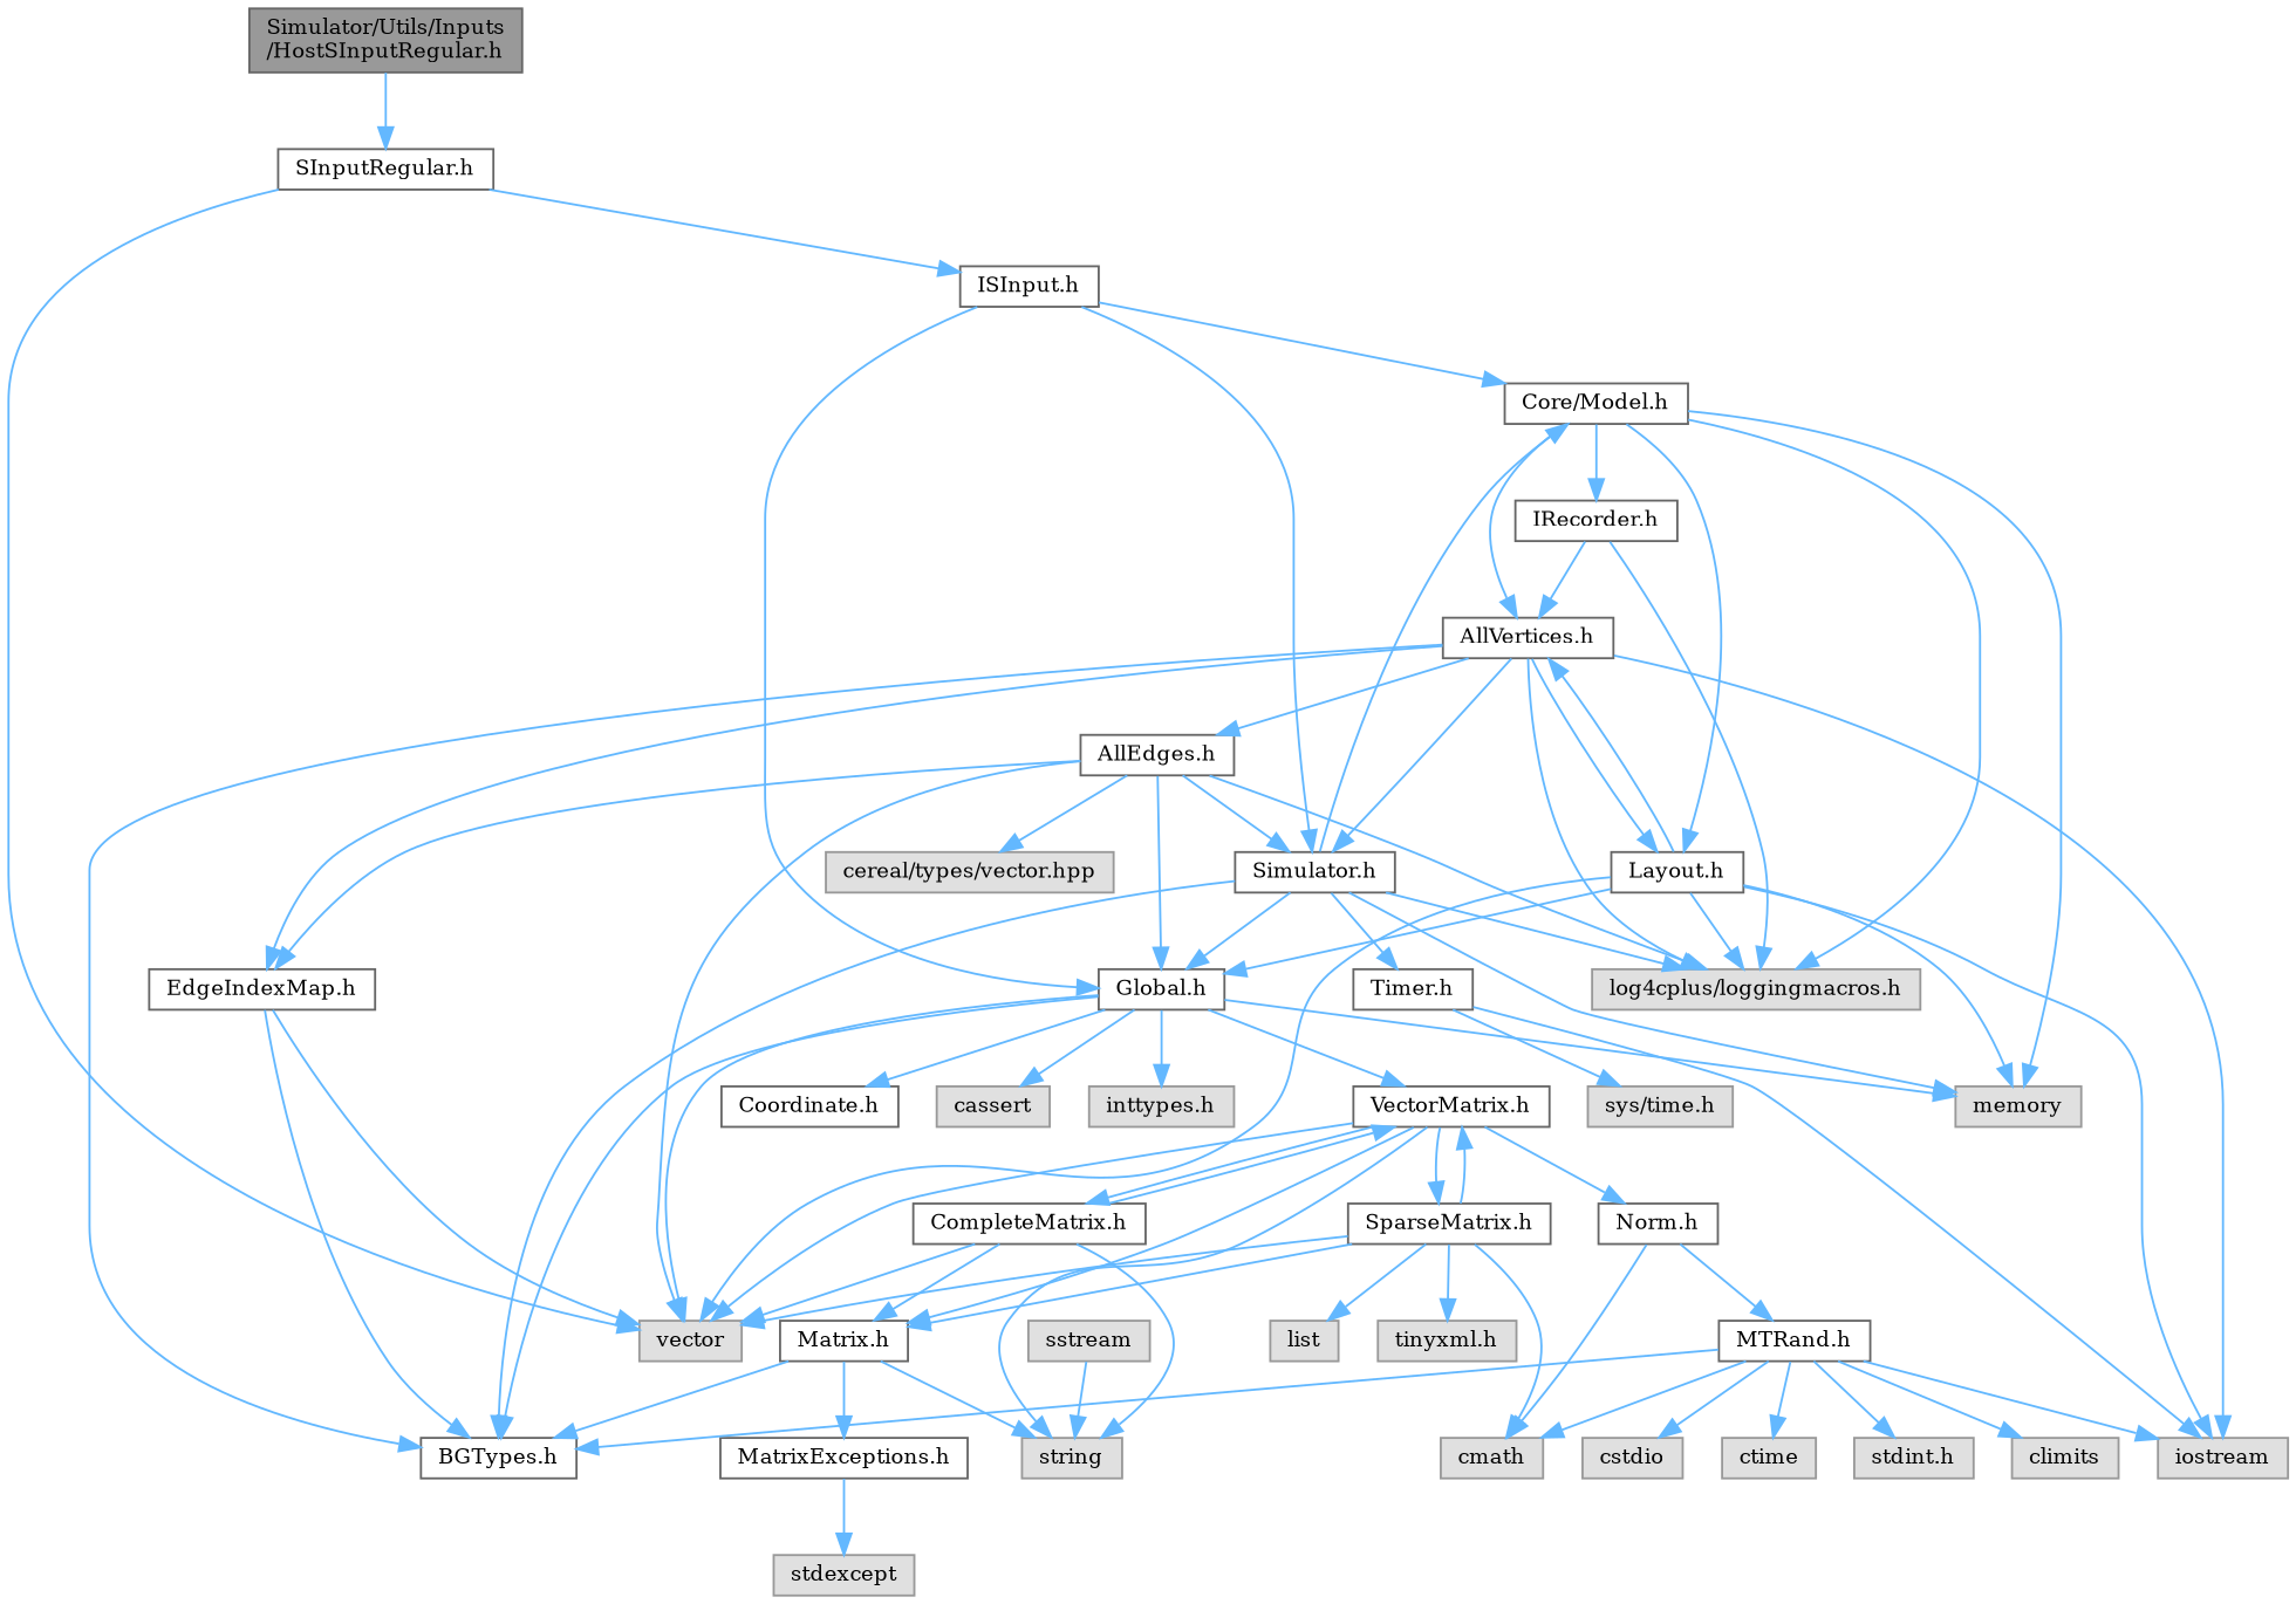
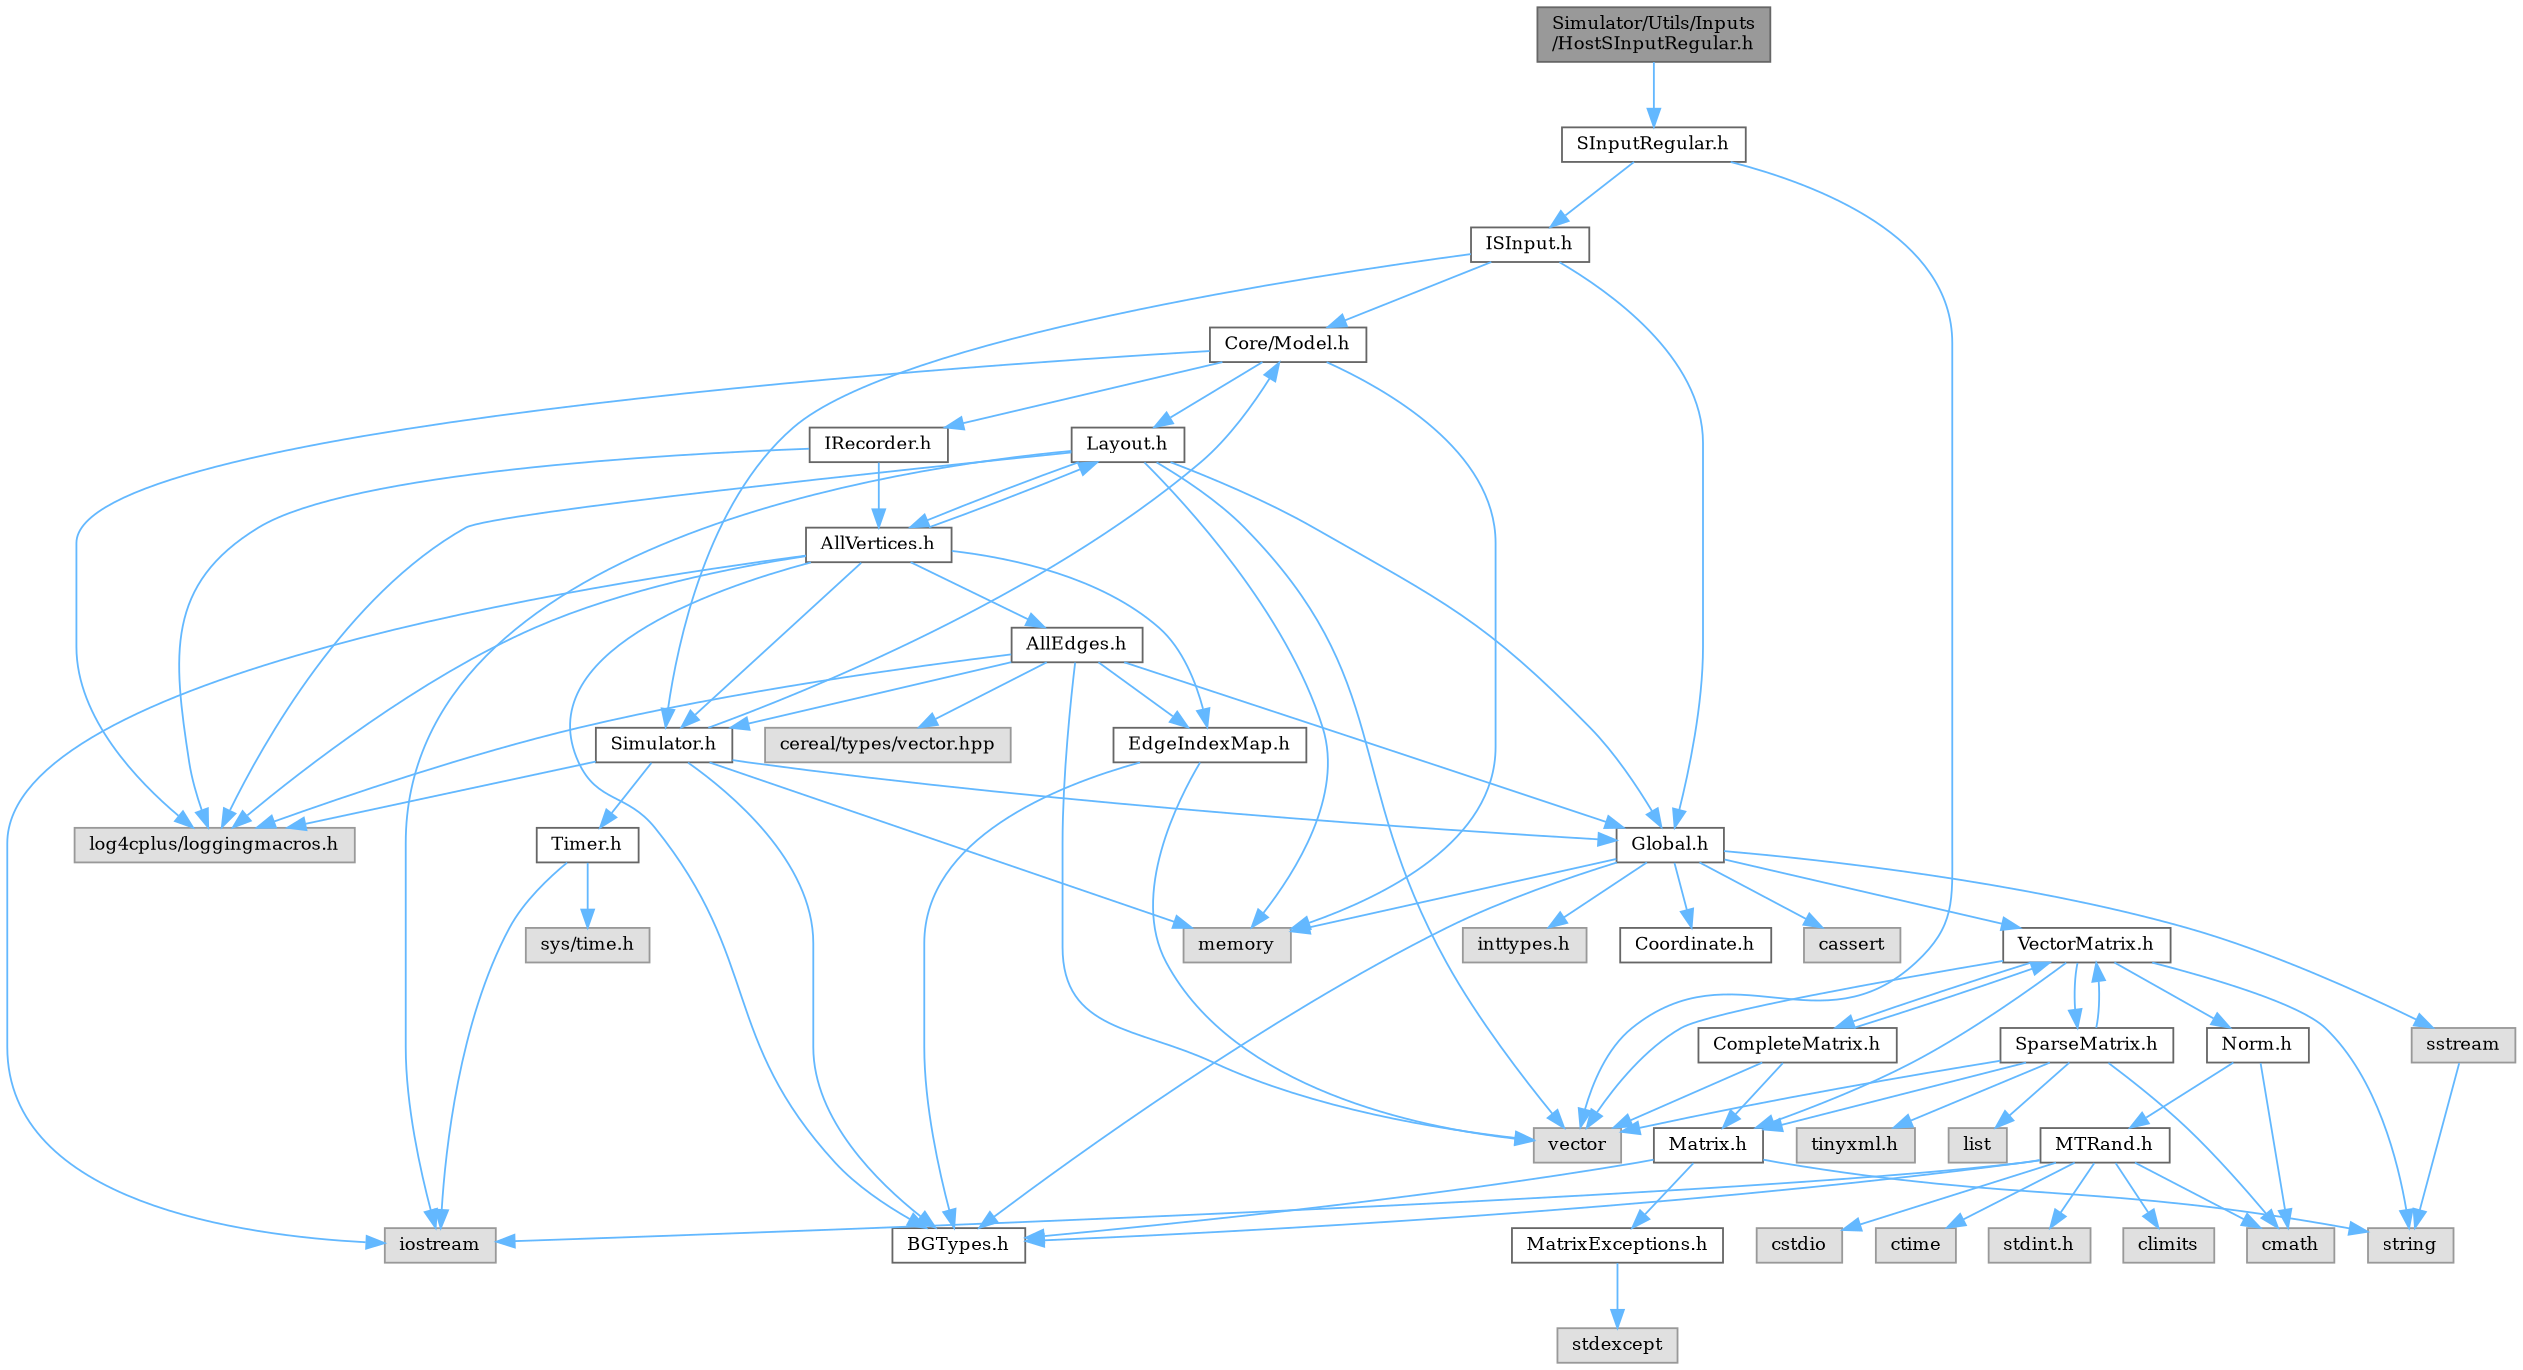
  digraph {
    fontname="DejaVu Serif"
    node [color=grey40 fillcolor=white fontname="DejaVu Serif" fontsize=10 shape=box style=filled]
    edge [color=steelblue1 fontname="DejaVu Serif" fontsize=10 labelfontname=Helvetica labelfontsize=10 style=solid]
    n1 [color=gray40 fillcolor=grey60 fontcolor=black height=0.2 label="Simulator/Utils/Inputs\l/HostSInputRegular.h" width=0.4]
    n2 [height=0.2 label="SInputRegular.h" width=0.4]
    n3 [height=0.2 label="ISInput.h" width=0.4]
    n4 [color=grey60 fillcolor="#E0E0E0" height=0.2 label=vector width=0.4]
    n5 [height=0.2 label="Core/Model.h" width=0.4]
    n6 [height=0.2 label="Global.h" width=0.4]
    n7 [height=0.2 label="Simulator.h" width=0.4]
    n8 [height=0.2 label="AllVertices.h" width=0.4]
    n9 [color=grey60 fillcolor="#E0E0E0" height=0.2 label=memory width=0.4]
    n10 [color=grey60 fillcolor="#E0E0E0" height=0.2 label="log4cplus/loggingmacros.h" width=0.4]
    n11 [height=0.2 label="Layout.h" width=0.4]
    n12 [height=0.2 label="IRecorder.h" width=0.4]
    n13 [height=0.2 label="BGTypes.h" width=0.4]
    n14 [color=grey60 fillcolor="#E0E0E0" height=0.2 label=cassert width=0.4]
    n15 [color=grey60 fillcolor="#E0E0E0" height=0.2 label=sstream width=0.4]
    n16 [color=grey60 fillcolor="#E0E0E0" height=0.2 label="inttypes.h" width=0.4]
    n17 [height=0.2 label="Coordinate.h" width=0.4]
    n18 [height=0.2 label="VectorMatrix.h" width=0.4]
    n19 [color=grey60 fillcolor="#E0E0E0" height=0.2 label="tinyxml.h" width=0.4]
    n20 [height=0.2 label="Timer.h" width=0.4]
    n21 [height=0.2 label="AllEdges.h" width=0.4]
    n22 [height=0.2 label="EdgeIndexMap.h" width=0.4]
    n23 [color=grey60 fillcolor="#E0E0E0" height=0.2 label=iostream width=0.4]
    n24 [color=grey60 fillcolor="#E0E0E0" height=0.2 label="cereal/types/vector.hpp" width=0.4]
    n25 [color=grey60 fillcolor="#E0E0E0" height=0.2 label=string width=0.4]
    n26 [height=0.2 label="CompleteMatrix.h" width=0.4]
    n27 [height=0.2 label="Matrix.h" width=0.4]
    n28 [height=0.2 label="Norm.h" width=0.4]
    n29 [height=0.2 label="SparseMatrix.h" width=0.4]
    n30 [height=0.2 label="MatrixExceptions.h" width=0.4]
    n31 [height=0.2 label="MTRand.h" width=0.4]
    n32 [color=grey60 fillcolor="#E0E0E0" height=0.2 label=cmath width=0.4]
    n33 [color=grey60 fillcolor="#E0E0E0" height=0.2 label=list width=0.4]
    n34 [color=grey60 fillcolor="#E0E0E0" height=0.2 label=stdexcept width=0.4]
    n35 [color=grey60 fillcolor="#E0E0E0" height=0.2 label=climits width=0.4]
    n36 [color=grey60 fillcolor="#E0E0E0" height=0.2 label=cstdio width=0.4]
    n37 [color=grey60 fillcolor="#E0E0E0" height=0.2 label=ctime width=0.4]
    n38 [color=grey60 fillcolor="#E0E0E0" height=0.2 label="stdint.h" width=0.4]
    n39 [color=grey60 fillcolor="#E0E0E0" height=0.2 label="sys/time.h" width=0.4]
    n1 -> n2
    n2 -> n3
    n2 -> n4
    n3 -> n5
    n3 -> n6
    n3 -> n7
-   n5 -> n8
    n5 -> n9
    n5 -> n10
    n5 -> n11
    n5 -> n12
    n6 -> n9
    n6 -> n13
    n6 -> n14
-   n6 -> n4
+   n6 -> n15
    n6 -> n16
    n6 -> n17
    n6 -> n18
    n7 -> n5
    n7 -> n6
    n7 -> n9
    n7 -> n10
    n7 -> n13
    n7 -> n20
    n8 -> n7
    n8 -> n10
    n8 -> n11
    n8 -> n13
    n8 -> n21
    n8 -> n22
    n8 -> n23
    n11 -> n4
    n11 -> n6
    n11 -> n8
    n11 -> n9
    n11 -> n10
    n11 -> n23
    n12 -> n8
    n12 -> n10
    n15 -> n25
    n18 -> n4
    n18 -> n25
    n18 -> n26
    n18 -> n27
    n18 -> n28
    n18 -> n29
    n20 -> n23
    n20 -> n39
    n21 -> n4
    n21 -> n6
    n21 -> n7
    n21 -> n10
    n21 -> n22
    n21 -> n24
    n22 -> n4
    n22 -> n13
    n26 -> n4
    n26 -> n18
-   n26 -> n25
    n26 -> n27
    n27 -> n13
    n27 -> n25
    n27 -> n30
    n28 -> n31
    n28 -> n32
    n29 -> n4
    n29 -> n18
    n29 -> n19
    n29 -> n27
    n29 -> n32
    n29 -> n33
    n30 -> n34
    n31 -> n13
    n31 -> n23
    n31 -> n32
    n31 -> n35
    n31 -> n36
    n31 -> n37
    n31 -> n38
  }
